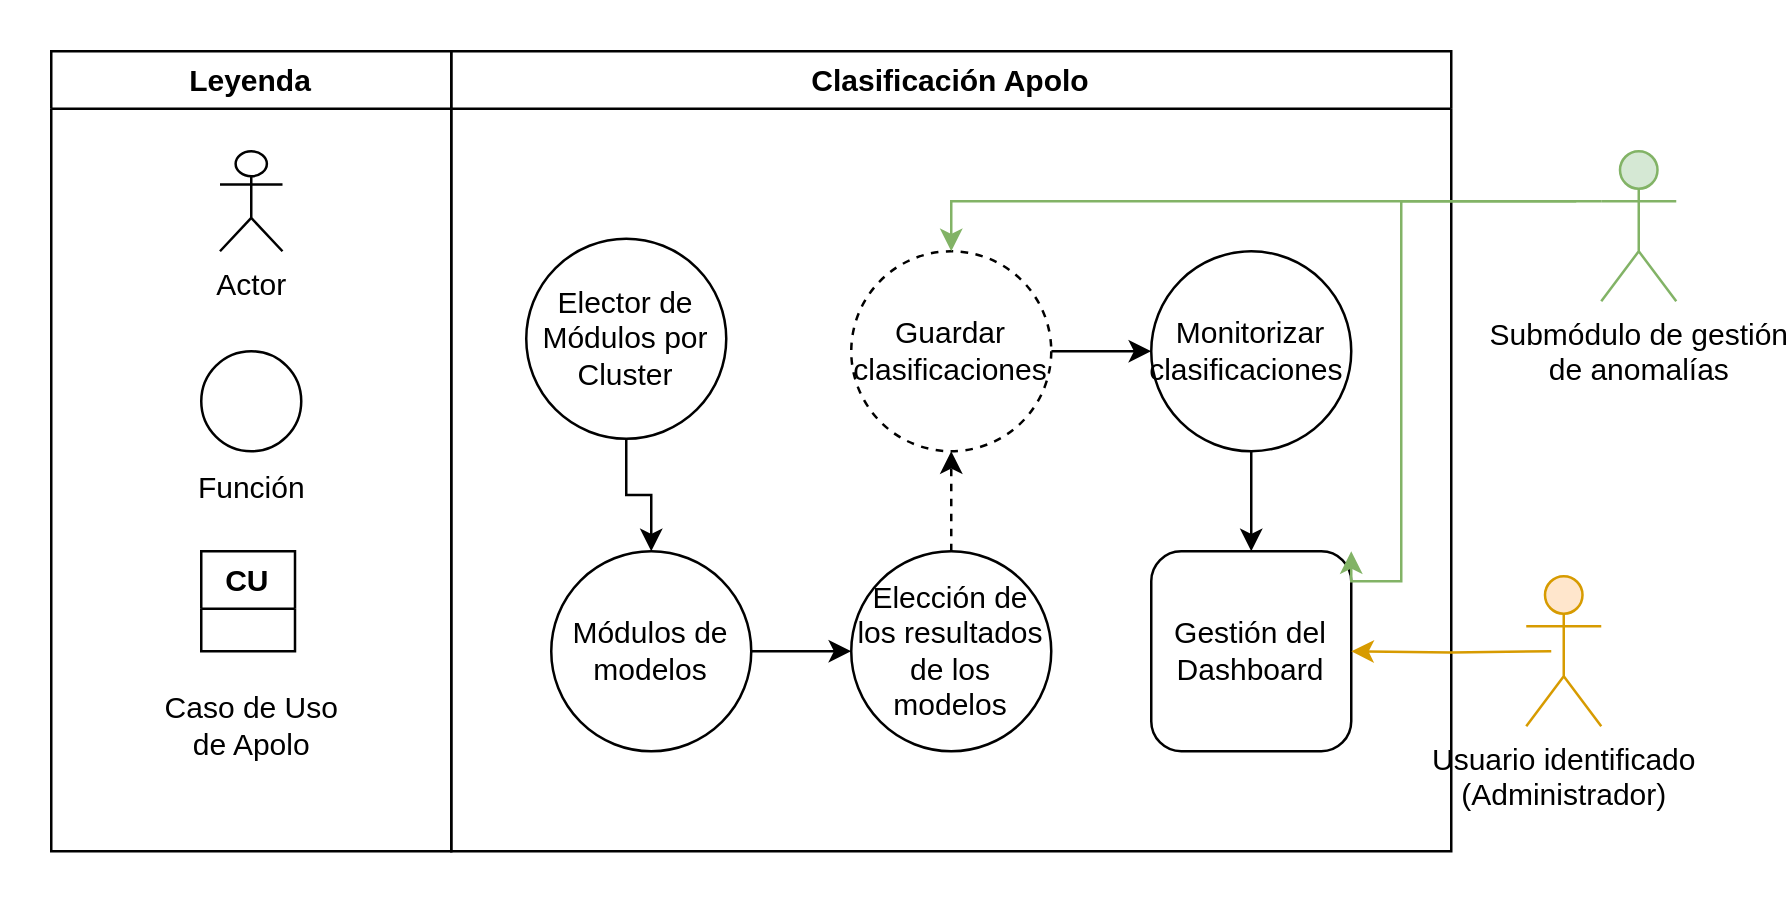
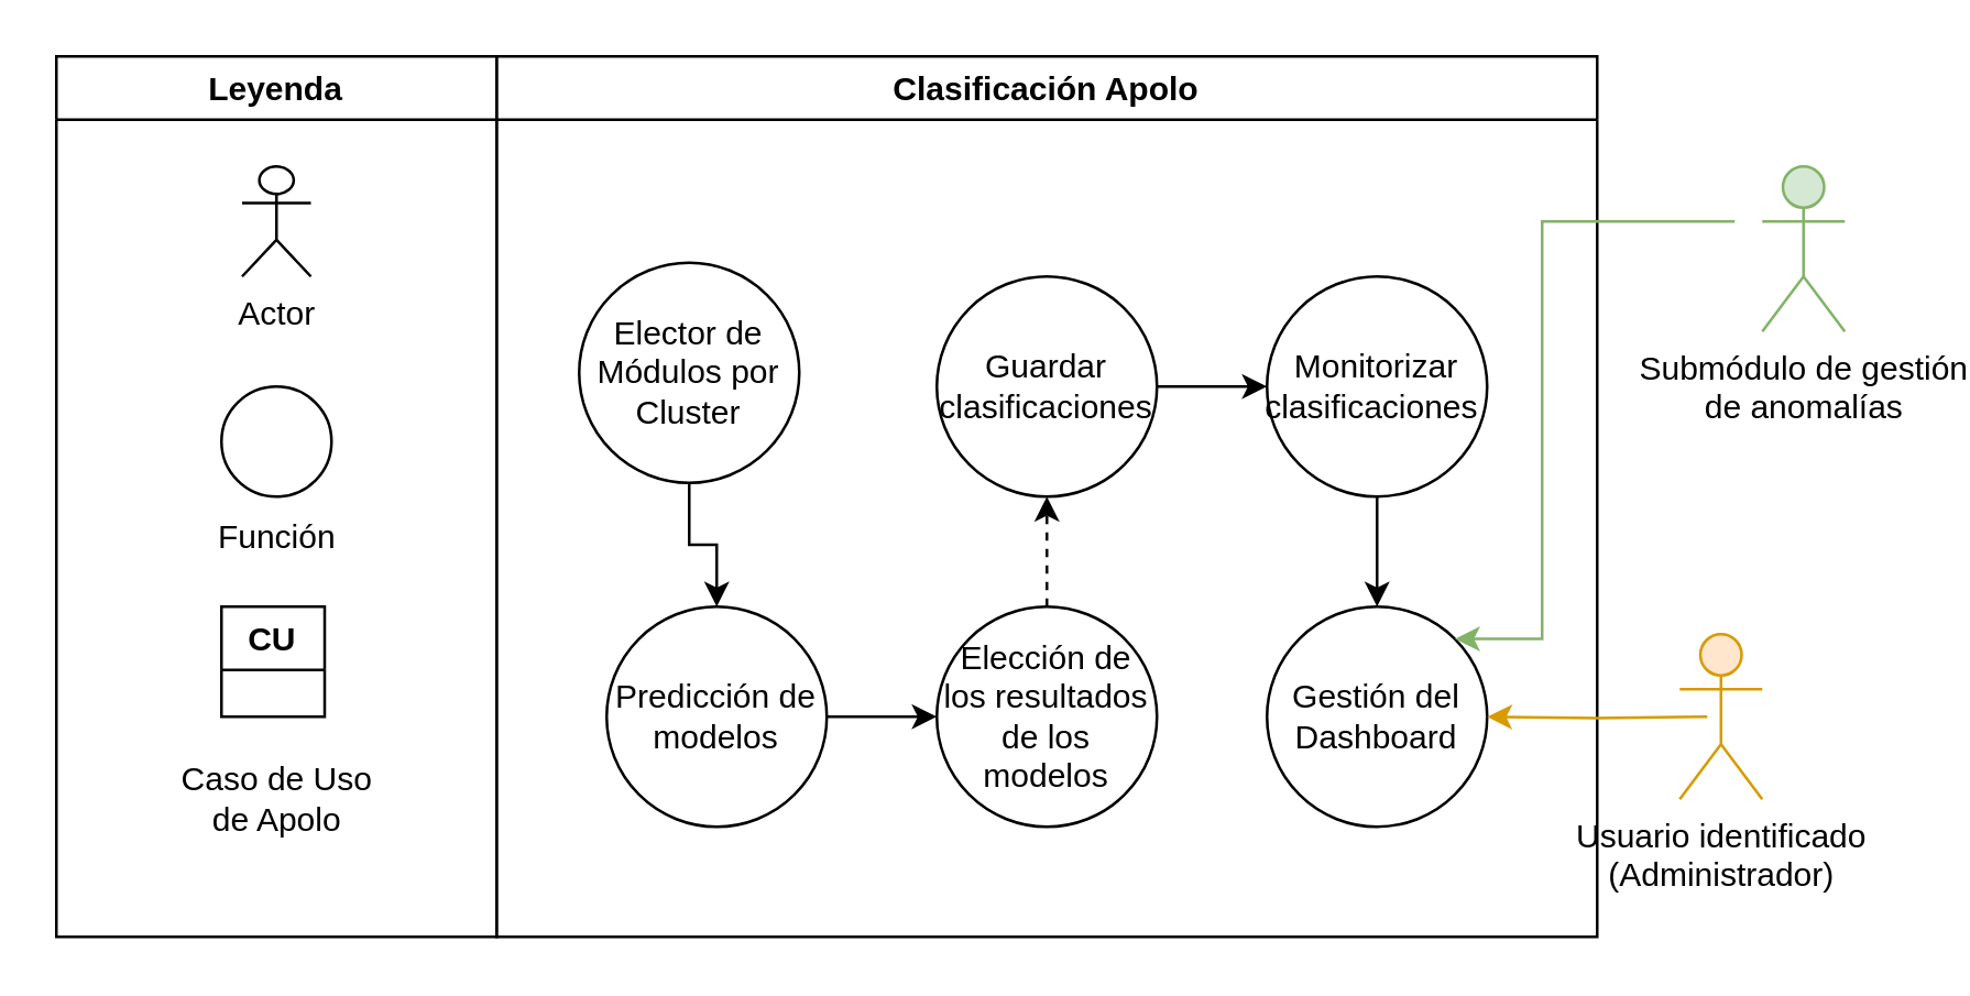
  <mxCell id="0" />
  <mxCell id="1" parent="0" />
  <mxCell id="2" value="Clasificación Apolo" style="swimlane;startSize=23;" parent="1" vertex="1"><mxGeometry x="180" y="20" width="400" height="320" as="geometry" /></mxCell>
  <mxCell id="3" style="edgeStyle=orthogonalEdgeStyle;rounded=0;orthogonalLoop=1;jettySize=auto;html=1;" parent="2" source="4" target="6" edge="1"><mxGeometry relative="1" as="geometry" /></mxCell>
  <mxCell id="4" value="Elector de Módulos por Cluster" style="ellipse;whiteSpace=wrap;html=1;aspect=fixed;" parent="2" vertex="1"><mxGeometry x="30" y="75" width="80" height="80" as="geometry" /></mxCell>
  <mxCell id="5" style="edgeStyle=orthogonalEdgeStyle;rounded=0;orthogonalLoop=1;jettySize=auto;html=1;" parent="2" source="6" target="8" edge="1"><mxGeometry relative="1" as="geometry" /></mxCell>
- <mxCell id="6" value="Módulos de modelos" style="ellipse;whiteSpace=wrap;html=1;aspect=fixed;" parent="2" vertex="1"><mxGeometry x="40" y="200" width="80" height="80" as="geometry" /></mxCell>
+ <mxCell id="6" value="Predicción de modelos" style="ellipse;whiteSpace=wrap;html=1;aspect=fixed;" parent="2" vertex="1"><mxGeometry x="40" y="200" width="80" height="80" as="geometry" /></mxCell>
  <mxCell id="7" style="edgeStyle=orthogonalEdgeStyle;rounded=0;orthogonalLoop=1;jettySize=auto;html=1;dashed=1;" parent="2" source="8" target="10" edge="1"><mxGeometry relative="1" as="geometry" /></mxCell>
  <mxCell id="8" value="Elección de los resultados de los modelos" style="ellipse;whiteSpace=wrap;html=1;aspect=fixed;" parent="2" vertex="1"><mxGeometry x="160" y="200" width="80" height="80" as="geometry" /></mxCell>
  <mxCell id="9" style="edgeStyle=orthogonalEdgeStyle;rounded=0;orthogonalLoop=1;jettySize=auto;html=1;" parent="2" source="10" target="12" edge="1"><mxGeometry relative="1" as="geometry" /></mxCell>
- <mxCell id="10" value="Guardar clasificaciones" style="ellipse;whiteSpace=wrap;html=1;aspect=fixed;dashed=1;" parent="2" vertex="1"><mxGeometry x="160" y="80" width="80" height="80" as="geometry" /></mxCell>
+ <mxCell id="10" value="Guardar clasificaciones" style="ellipse;whiteSpace=wrap;html=1;aspect=fixed;" parent="2" vertex="1"><mxGeometry x="160" y="80" width="80" height="80" as="geometry" /></mxCell>
  <mxCell id="11" style="edgeStyle=orthogonalEdgeStyle;rounded=0;orthogonalLoop=1;jettySize=auto;html=1;" parent="2" source="12" target="13" edge="1"><mxGeometry relative="1" as="geometry" /></mxCell>
  <mxCell id="12" value="Monitorizar clasificaciones&amp;nbsp;" style="ellipse;whiteSpace=wrap;html=1;aspect=fixed;" parent="2" vertex="1"><mxGeometry x="280" y="80" width="80" height="80" as="geometry" /></mxCell>
- <mxCell id="13" value="Gestión del Dashboard" style="whiteSpace=wrap;html=1;aspect=fixed;rounded=1;" parent="2" vertex="1"><mxGeometry x="280" y="200" width="80" height="80" as="geometry" /></mxCell>
+ <mxCell id="13" value="Gestión del Dashboard" style="ellipse;whiteSpace=wrap;html=1;aspect=fixed;" parent="2" vertex="1"><mxGeometry x="280" y="200" width="80" height="80" as="geometry" /></mxCell>
  <mxCell id="14" style="edgeStyle=orthogonalEdgeStyle;rounded=0;orthogonalLoop=1;jettySize=auto;html=1;fillColor=#ffe6cc;strokeColor=#d79b00;" parent="1" target="13" edge="1"><mxGeometry relative="1" as="geometry"><mxPoint x="620" y="260" as="sourcePoint" /></mxGeometry></mxCell>
  <mxCell id="15" value="Usuario identificado&lt;br&gt;(Administrador)&lt;br&gt;" style="shape=umlActor;verticalLabelPosition=bottom;verticalAlign=top;html=1;outlineConnect=0;fillColor=#ffe6cc;strokeColor=#d79b00;" parent="1" vertex="1"><mxGeometry x="610" y="230" width="30" height="60" as="geometry" /></mxCell>
  <mxCell id="16" value="Leyenda" style="swimlane;" parent="1" vertex="1"><mxGeometry x="20" y="20" width="160" height="320" as="geometry" /></mxCell>
  <mxCell id="17" value="Actor" style="shape=umlActor;verticalLabelPosition=bottom;verticalAlign=top;html=1;outlineConnect=0;" parent="16" vertex="1"><mxGeometry x="67.5" y="40" width="25" height="40" as="geometry" /></mxCell>
  <mxCell id="18" value="" style="ellipse;whiteSpace=wrap;html=1;aspect=fixed;" parent="16" vertex="1"><mxGeometry x="60" y="120" width="40" height="40" as="geometry" /></mxCell>
  <mxCell id="19" value="Función" style="text;html=1;align=center;verticalAlign=middle;resizable=0;points=[];autosize=1;strokeColor=none;fillColor=none;" parent="16" vertex="1"><mxGeometry x="45" y="160" width="70" height="30" as="geometry" /></mxCell>
  <mxCell id="20" value="CU" style="swimlane;startSize=23;" parent="16" vertex="1"><mxGeometry x="60" y="200" width="37.5" height="40" as="geometry" /></mxCell>
  <mxCell id="21" value="Caso de Uso&lt;br&gt;de Apolo" style="text;html=1;align=center;verticalAlign=middle;resizable=0;points=[];autosize=1;strokeColor=none;fillColor=none;" parent="16" vertex="1"><mxGeometry x="35" y="250" width="90" height="40" as="geometry" /></mxCell>
- <mxCell id="22" style="edgeStyle=orthogonalEdgeStyle;rounded=0;orthogonalLoop=1;jettySize=auto;html=1;entryX=0.5;entryY=0;entryDx=0;entryDy=0;fillColor=#d5e8d4;strokeColor=#82b366;exitX=0;exitY=0.333;exitDx=0;exitDy=0;exitPerimeter=0;" parent="1" target="10" edge="1" source="24"><mxGeometry relative="1" as="geometry"><mxPoint x="630" y="80" as="sourcePoint" /></mxGeometry></mxCell>
  <mxCell id="23" style="edgeStyle=orthogonalEdgeStyle;rounded=0;orthogonalLoop=1;jettySize=auto;html=1;entryX=1;entryY=0;entryDx=0;entryDy=0;fillColor=#d5e8d4;strokeColor=#82b366;" edge="1" parent="1" target="13"><mxGeometry relative="1" as="geometry"><mxPoint x="630" y="80" as="sourcePoint" /><Array as="points"><mxPoint x="560" y="80" /><mxPoint x="560" y="232" /></Array></mxGeometry></mxCell>
  <mxCell id="24" value="Submódulo de gestión&lt;br&gt;de anomalías&lt;br&gt;" style="shape=umlActor;verticalLabelPosition=bottom;verticalAlign=top;html=1;outlineConnect=0;fillColor=#d5e8d4;strokeColor=#82b366;" parent="1" vertex="1"><mxGeometry x="640" y="60" width="30" height="60" as="geometry" /></mxCell>
